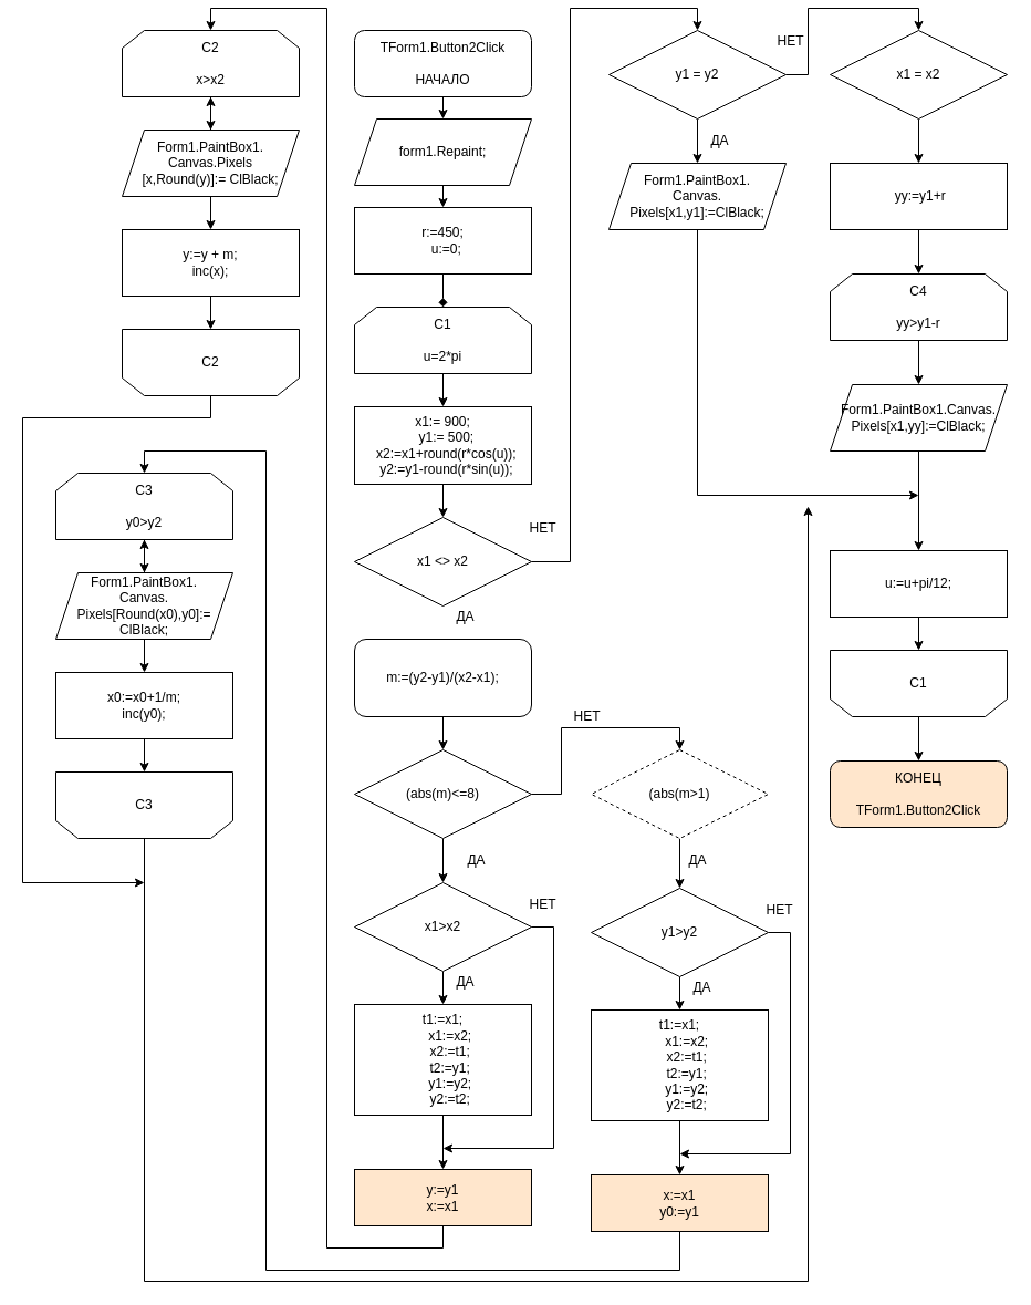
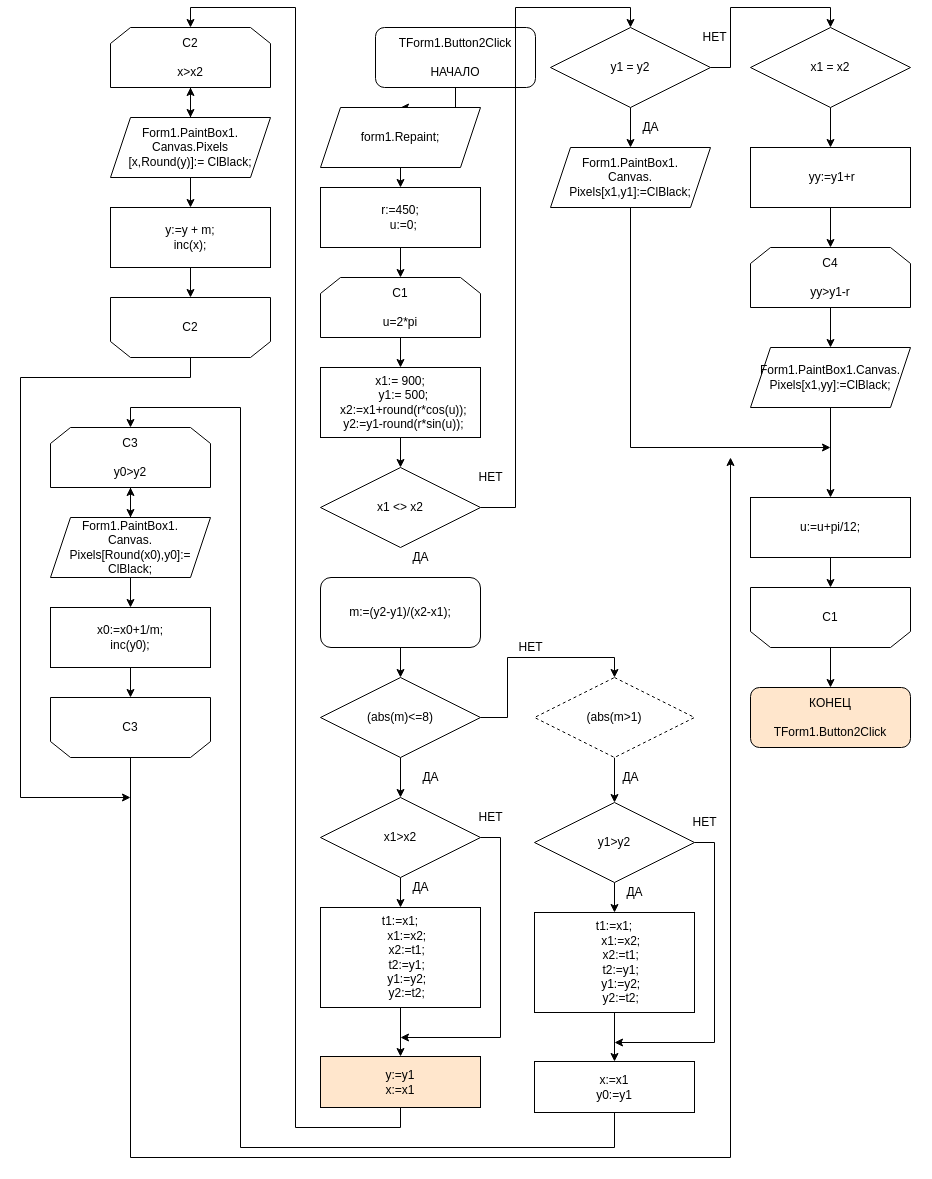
  <mxCell id="0" />
  <mxCell id="1" parent="0" />
  <mxCell id="2" style="edgeStyle=orthogonalEdgeStyle;rounded=0;orthogonalLoop=1;jettySize=auto;html=1;exitX=0.5;exitY=1;exitDx=0;exitDy=0;entryX=0.5;entryY=0;entryDx=0;entryDy=0;" edge="1" parent="1" source="3" target="5"><mxGeometry relative="1" as="geometry" /></mxCell>
- <mxCell id="3" value="TForm1.Button2Click&lt;br&gt;&lt;br&gt;НАЧАЛО" style="rounded=1;whiteSpace=wrap;html=1;" vertex="1" parent="1"><mxGeometry x="320" y="20" width="160" height="60" as="geometry" /></mxCell>
+ <mxCell id="3" value="TForm1.Button2Click&lt;br&gt;&lt;br&gt;НАЧАЛО" style="rounded=1;whiteSpace=wrap;html=1;" vertex="1" parent="1"><mxGeometry x="375" y="20" width="160" height="60" as="geometry" /></mxCell>
  <mxCell id="4" style="edgeStyle=orthogonalEdgeStyle;rounded=0;orthogonalLoop=1;jettySize=auto;html=1;exitX=0.5;exitY=1;exitDx=0;exitDy=0;entryX=0.5;entryY=0;entryDx=0;entryDy=0;" edge="1" parent="1" source="5" target="7"><mxGeometry relative="1" as="geometry" /></mxCell>
  <mxCell id="5" value="form1.Repaint;" style="shape=parallelogram;perimeter=parallelogramPerimeter;whiteSpace=wrap;html=1;fixedSize=1;" vertex="1" parent="1"><mxGeometry x="320" y="100" width="160" height="60" as="geometry" /></mxCell>
- <mxCell id="6" style="edgeStyle=orthogonalEdgeStyle;rounded=0;orthogonalLoop=1;jettySize=auto;html=1;exitX=0.5;exitY=1;exitDx=0;exitDy=0;entryX=0.5;entryY=0;entryDx=0;entryDy=0;endArrow=diamond;" edge="1" parent="1" source="7" target="9"><mxGeometry relative="1" as="geometry" /></mxCell>
+ <mxCell id="6" style="edgeStyle=orthogonalEdgeStyle;rounded=0;orthogonalLoop=1;jettySize=auto;html=1;exitX=0.5;exitY=1;exitDx=0;exitDy=0;entryX=0.5;entryY=0;entryDx=0;entryDy=0;" edge="1" parent="1" source="7" target="9"><mxGeometry relative="1" as="geometry" /></mxCell>
  <mxCell id="7" value="r:=450;&#10;  u:=0;" style="rounded=0;whiteSpace=wrap;html=1;" vertex="1" parent="1"><mxGeometry x="320" y="180" width="160" height="60" as="geometry" /></mxCell>
  <mxCell id="8" style="edgeStyle=orthogonalEdgeStyle;rounded=0;orthogonalLoop=1;jettySize=auto;html=1;exitX=0.5;exitY=1;exitDx=0;exitDy=0;entryX=0.5;entryY=0;entryDx=0;entryDy=0;" edge="1" parent="1" source="9" target="11"><mxGeometry relative="1" as="geometry" /></mxCell>
  <mxCell id="9" value="С1&lt;br&gt;&lt;br&gt;u=2*pi" style="shape=loopLimit;whiteSpace=wrap;html=1;" vertex="1" parent="1"><mxGeometry x="320" y="270" width="160" height="60" as="geometry" /></mxCell>
  <mxCell id="10" style="edgeStyle=orthogonalEdgeStyle;rounded=0;orthogonalLoop=1;jettySize=auto;html=1;exitX=0.5;exitY=1;exitDx=0;exitDy=0;entryX=0.5;entryY=0;entryDx=0;entryDy=0;" edge="1" parent="1" source="11" target="13"><mxGeometry relative="1" as="geometry" /></mxCell>
  <mxCell id="11" value="&lt;div&gt;x1:= 900;&lt;/div&gt;&lt;div&gt;&amp;nbsp; y1:= 500;&lt;/div&gt;&lt;div&gt;&amp;nbsp; x2:=x1+round(r*cos(u));&lt;/div&gt;&lt;div&gt;&amp;nbsp; y2:=y1-round(r*sin(u));&lt;/div&gt;" style="rounded=0;whiteSpace=wrap;html=1;" vertex="1" parent="1"><mxGeometry x="320" y="360" width="160" height="70" as="geometry" /></mxCell>
  <mxCell id="12" style="edgeStyle=orthogonalEdgeStyle;rounded=0;orthogonalLoop=1;jettySize=auto;html=1;exitX=1;exitY=0.5;exitDx=0;exitDy=0;entryX=0.5;entryY=0;entryDx=0;entryDy=0;" edge="1" parent="1" source="13" target="62"><mxGeometry relative="1" as="geometry" /></mxCell>
  <mxCell id="13" value="x1 &amp;lt;&amp;gt; x2" style="rhombus;whiteSpace=wrap;html=1;" vertex="1" parent="1"><mxGeometry x="320" y="460" width="160" height="80" as="geometry" /></mxCell>
  <mxCell id="14" style="edgeStyle=orthogonalEdgeStyle;rounded=0;orthogonalLoop=1;jettySize=auto;html=1;exitX=0.5;exitY=1;exitDx=0;exitDy=0;entryX=0.5;entryY=0;entryDx=0;entryDy=0;" edge="1" parent="1" source="15" target="19"><mxGeometry relative="1" as="geometry" /></mxCell>
  <mxCell id="15" value="m:=(y2-y1)/(x2-x1);" style="whiteSpace=wrap;html=1;rounded=1;" vertex="1" parent="1"><mxGeometry x="320" y="570" width="160" height="70" as="geometry" /></mxCell>
  <mxCell id="16" value="ДА" style="text;html=1;align=center;verticalAlign=middle;resizable=0;points=[];autosize=1;strokeColor=none;fillColor=none;" vertex="1" parent="1"><mxGeometry x="405" y="540" width="30" height="20" as="geometry" /></mxCell>
  <mxCell id="17" style="edgeStyle=orthogonalEdgeStyle;rounded=0;orthogonalLoop=1;jettySize=auto;html=1;exitX=0.5;exitY=1;exitDx=0;exitDy=0;" edge="1" parent="1" source="19" target="22"><mxGeometry relative="1" as="geometry" /></mxCell>
  <mxCell id="18" style="edgeStyle=orthogonalEdgeStyle;rounded=0;orthogonalLoop=1;jettySize=auto;html=1;exitX=1;exitY=0.5;exitDx=0;exitDy=0;entryX=0.5;entryY=0;entryDx=0;entryDy=0;" edge="1" parent="1" source="19" target="31"><mxGeometry relative="1" as="geometry" /></mxCell>
  <mxCell id="19" value="(abs(m)&amp;lt;=8)" style="rhombus;whiteSpace=wrap;html=1;" vertex="1" parent="1"><mxGeometry x="320" y="670" width="160" height="80" as="geometry" /></mxCell>
  <mxCell id="20" style="edgeStyle=orthogonalEdgeStyle;rounded=0;orthogonalLoop=1;jettySize=auto;html=1;exitX=0.5;exitY=1;exitDx=0;exitDy=0;entryX=0.5;entryY=0;entryDx=0;entryDy=0;" edge="1" parent="1" source="22" target="25"><mxGeometry relative="1" as="geometry" /></mxCell>
  <mxCell id="21" style="edgeStyle=orthogonalEdgeStyle;rounded=0;orthogonalLoop=1;jettySize=auto;html=1;exitX=1;exitY=0.5;exitDx=0;exitDy=0;" edge="1" parent="1" source="22"><mxGeometry relative="1" as="geometry"><mxPoint x="400" y="1030" as="targetPoint" /><Array as="points"><mxPoint x="500" y="830" /><mxPoint x="500" y="1030" /></Array></mxGeometry></mxCell>
  <mxCell id="22" value="x1&amp;gt;x2" style="rhombus;whiteSpace=wrap;html=1;" vertex="1" parent="1"><mxGeometry x="320" y="790" width="160" height="80" as="geometry" /></mxCell>
  <mxCell id="23" value="ДА" style="text;html=1;align=center;verticalAlign=middle;resizable=0;points=[];autosize=1;strokeColor=none;fillColor=none;" vertex="1" parent="1"><mxGeometry x="415" y="760" width="30" height="20" as="geometry" /></mxCell>
  <mxCell id="24" style="edgeStyle=orthogonalEdgeStyle;rounded=0;orthogonalLoop=1;jettySize=auto;html=1;exitX=0.5;exitY=1;exitDx=0;exitDy=0;entryX=0.5;entryY=0;entryDx=0;entryDy=0;" edge="1" parent="1" source="25" target="28"><mxGeometry relative="1" as="geometry" /></mxCell>
  <mxCell id="25" value="&lt;div&gt;t1:=x1;&lt;/div&gt;&lt;div&gt;&amp;nbsp; &amp;nbsp; x1:=x2;&lt;/div&gt;&lt;div&gt;&amp;nbsp; &amp;nbsp; x2:=t1;&lt;/div&gt;&lt;div&gt;&amp;nbsp; &amp;nbsp; t2:=y1;&lt;/div&gt;&lt;div&gt;&amp;nbsp; &amp;nbsp; y1:=y2;&lt;/div&gt;&lt;div&gt;&amp;nbsp; &amp;nbsp; y2:=t2;&lt;/div&gt;" style="rounded=0;whiteSpace=wrap;html=1;" vertex="1" parent="1"><mxGeometry x="320" y="900" width="160" height="100" as="geometry" /></mxCell>
  <mxCell id="26" value="ДА" style="text;html=1;align=center;verticalAlign=middle;resizable=0;points=[];autosize=1;strokeColor=none;fillColor=none;" vertex="1" parent="1"><mxGeometry x="405" y="870" width="30" height="20" as="geometry" /></mxCell>
  <mxCell id="27" style="edgeStyle=orthogonalEdgeStyle;rounded=0;orthogonalLoop=1;jettySize=auto;html=1;exitX=0.5;exitY=1;exitDx=0;exitDy=0;entryX=0.5;entryY=0;entryDx=0;entryDy=0;" edge="1" parent="1" source="28" target="34"><mxGeometry relative="1" as="geometry" /></mxCell>
  <mxCell id="28" value="y:=y1&lt;br&gt;x:=x1" style="rounded=0;whiteSpace=wrap;html=1;fillColor=#ffe6cc;" vertex="1" parent="1"><mxGeometry x="320" y="1049" width="160" height="51" as="geometry" /></mxCell>
  <mxCell id="29" value="НЕТ" style="text;html=1;align=center;verticalAlign=middle;resizable=0;points=[];autosize=1;strokeColor=none;fillColor=none;" vertex="1" parent="1"><mxGeometry x="470" y="800" width="40" height="20" as="geometry" /></mxCell>
  <mxCell id="30" style="edgeStyle=orthogonalEdgeStyle;rounded=0;orthogonalLoop=1;jettySize=auto;html=1;exitX=0.5;exitY=1;exitDx=0;exitDy=0;entryX=0.5;entryY=0;entryDx=0;entryDy=0;" edge="1" parent="1" source="31" target="44"><mxGeometry relative="1" as="geometry" /></mxCell>
  <mxCell id="31" value="(abs(m&amp;gt;1)" style="rhombus;whiteSpace=wrap;html=1;dashed=1;" vertex="1" parent="1"><mxGeometry x="534" y="670" width="160" height="80" as="geometry" /></mxCell>
  <mxCell id="32" value="НЕТ" style="text;html=1;align=center;verticalAlign=middle;resizable=0;points=[];autosize=1;strokeColor=none;fillColor=none;" vertex="1" parent="1"><mxGeometry x="510" y="630" width="40" height="20" as="geometry" /></mxCell>
  <mxCell id="33" style="edgeStyle=orthogonalEdgeStyle;rounded=0;orthogonalLoop=1;jettySize=auto;html=1;exitX=0.5;exitY=1;exitDx=0;exitDy=0;entryX=0.5;entryY=0;entryDx=0;entryDy=0;" edge="1" parent="1" source="34" target="37"><mxGeometry relative="1" as="geometry" /></mxCell>
  <mxCell id="34" value="С2&lt;br&gt;&lt;br&gt;x&amp;gt;x2" style="shape=loopLimit;whiteSpace=wrap;html=1;" vertex="1" parent="1"><mxGeometry x="110" y="20" width="160" height="60" as="geometry" /></mxCell>
  <mxCell id="35" style="edgeStyle=orthogonalEdgeStyle;rounded=0;orthogonalLoop=1;jettySize=auto;html=1;exitX=0.5;exitY=1;exitDx=0;exitDy=0;entryX=0.5;entryY=0;entryDx=0;entryDy=0;" edge="1" parent="1" source="37" target="39"><mxGeometry relative="1" as="geometry" /></mxCell>
  <mxCell id="36" value="" style="edgeStyle=orthogonalEdgeStyle;rounded=0;orthogonalLoop=1;jettySize=auto;html=1;" edge="1" parent="1" source="37" target="34"><mxGeometry relative="1" as="geometry" /></mxCell>
  <mxCell id="37" value="Form1.PaintBox1.&lt;br&gt;Canvas.Pixels&lt;br&gt;[x,Round(y)]:= ClBlack;" style="shape=parallelogram;perimeter=parallelogramPerimeter;whiteSpace=wrap;html=1;fixedSize=1;" vertex="1" parent="1"><mxGeometry x="110" y="110" width="160" height="60" as="geometry" /></mxCell>
  <mxCell id="38" style="edgeStyle=orthogonalEdgeStyle;rounded=0;orthogonalLoop=1;jettySize=auto;html=1;exitX=0.5;exitY=1;exitDx=0;exitDy=0;entryX=0.5;entryY=1;entryDx=0;entryDy=0;" edge="1" parent="1" source="39" target="41"><mxGeometry relative="1" as="geometry" /></mxCell>
  <mxCell id="39" value="y:=y + m;&lt;br&gt;inc(x);" style="rounded=0;whiteSpace=wrap;html=1;" vertex="1" parent="1"><mxGeometry x="110" y="200" width="160" height="60" as="geometry" /></mxCell>
  <mxCell id="40" style="edgeStyle=orthogonalEdgeStyle;rounded=0;orthogonalLoop=1;jettySize=auto;html=1;exitX=0.5;exitY=0;exitDx=0;exitDy=0;" edge="1" parent="1" source="41"><mxGeometry relative="1" as="geometry"><mxPoint x="130" y="790" as="targetPoint" /><Array as="points"><mxPoint x="190" y="370" /><mxPoint x="20" y="370" /><mxPoint x="20" y="790" /></Array></mxGeometry></mxCell>
  <mxCell id="41" value="С2" style="shape=loopLimit;whiteSpace=wrap;html=1;direction=west;" vertex="1" parent="1"><mxGeometry x="110" y="290" width="160" height="60" as="geometry" /></mxCell>
  <mxCell id="42" style="edgeStyle=orthogonalEdgeStyle;rounded=0;orthogonalLoop=1;jettySize=auto;html=1;exitX=0.5;exitY=1;exitDx=0;exitDy=0;entryX=0.5;entryY=0;entryDx=0;entryDy=0;" edge="1" parent="1" source="44" target="46"><mxGeometry relative="1" as="geometry" /></mxCell>
  <mxCell id="43" style="edgeStyle=orthogonalEdgeStyle;rounded=0;orthogonalLoop=1;jettySize=auto;html=1;exitX=1;exitY=0.5;exitDx=0;exitDy=0;" edge="1" parent="1" source="44"><mxGeometry relative="1" as="geometry"><mxPoint x="614" y="1035" as="targetPoint" /><Array as="points"><mxPoint x="714" y="835" /><mxPoint x="714" y="1035" /></Array></mxGeometry></mxCell>
  <mxCell id="44" value="y1&amp;gt;y2" style="rhombus;whiteSpace=wrap;html=1;" vertex="1" parent="1"><mxGeometry x="534" y="795" width="160" height="80" as="geometry" /></mxCell>
  <mxCell id="45" style="edgeStyle=orthogonalEdgeStyle;rounded=0;orthogonalLoop=1;jettySize=auto;html=1;exitX=0.5;exitY=1;exitDx=0;exitDy=0;entryX=0.5;entryY=0;entryDx=0;entryDy=0;" edge="1" parent="1" source="46" target="49"><mxGeometry relative="1" as="geometry" /></mxCell>
  <mxCell id="46" value="&lt;div&gt;t1:=x1;&lt;/div&gt;&lt;div&gt;&amp;nbsp; &amp;nbsp; x1:=x2;&lt;/div&gt;&lt;div&gt;&amp;nbsp; &amp;nbsp; x2:=t1;&lt;/div&gt;&lt;div&gt;&amp;nbsp; &amp;nbsp; t2:=y1;&lt;/div&gt;&lt;div&gt;&amp;nbsp; &amp;nbsp; y1:=y2;&lt;/div&gt;&lt;div&gt;&amp;nbsp; &amp;nbsp; y2:=t2;&lt;/div&gt;" style="rounded=0;whiteSpace=wrap;html=1;" vertex="1" parent="1"><mxGeometry x="534" y="905" width="160" height="100" as="geometry" /></mxCell>
  <mxCell id="47" value="ДА" style="text;html=1;align=center;verticalAlign=middle;resizable=0;points=[];autosize=1;strokeColor=none;fillColor=none;" vertex="1" parent="1"><mxGeometry x="619" y="875" width="30" height="20" as="geometry" /></mxCell>
  <mxCell id="48" style="edgeStyle=orthogonalEdgeStyle;rounded=0;orthogonalLoop=1;jettySize=auto;html=1;exitX=0.5;exitY=1;exitDx=0;exitDy=0;entryX=0.5;entryY=0;entryDx=0;entryDy=0;" edge="1" parent="1" source="49" target="52"><mxGeometry relative="1" as="geometry"><Array as="points"><mxPoint x="614" y="1140" /><mxPoint x="240" y="1140" /><mxPoint x="240" y="400" /><mxPoint x="130" y="400" /></Array></mxGeometry></mxCell>
- <mxCell id="49" value="x:=x1&lt;br&gt;y0:=y1" style="rounded=0;whiteSpace=wrap;html=1;fillColor=#ffe6cc;" vertex="1" parent="1"><mxGeometry x="534" y="1054" width="160" height="51" as="geometry" /></mxCell>
+ <mxCell id="49" value="x:=x1&lt;br&gt;y0:=y1" style="rounded=0;whiteSpace=wrap;html=1;" vertex="1" parent="1"><mxGeometry x="534" y="1054" width="160" height="51" as="geometry" /></mxCell>
  <mxCell id="50" value="НЕТ" style="text;html=1;align=center;verticalAlign=middle;resizable=0;points=[];autosize=1;strokeColor=none;fillColor=none;" vertex="1" parent="1"><mxGeometry x="684" y="805" width="40" height="20" as="geometry" /></mxCell>
  <mxCell id="51" style="edgeStyle=orthogonalEdgeStyle;rounded=0;orthogonalLoop=1;jettySize=auto;html=1;exitX=0.5;exitY=1;exitDx=0;exitDy=0;entryX=0.5;entryY=0;entryDx=0;entryDy=0;" edge="1" parent="1" source="52" target="55"><mxGeometry relative="1" as="geometry" /></mxCell>
  <mxCell id="52" value="С3&lt;br&gt;&lt;br&gt;y0&amp;gt;y2" style="shape=loopLimit;whiteSpace=wrap;html=1;" vertex="1" parent="1"><mxGeometry x="50" y="420" width="160" height="60" as="geometry" /></mxCell>
  <mxCell id="53" style="edgeStyle=orthogonalEdgeStyle;rounded=0;orthogonalLoop=1;jettySize=auto;html=1;exitX=0.5;exitY=1;exitDx=0;exitDy=0;entryX=0.5;entryY=0;entryDx=0;entryDy=0;" edge="1" parent="1" source="55" target="57"><mxGeometry relative="1" as="geometry" /></mxCell>
  <mxCell id="54" value="" style="edgeStyle=orthogonalEdgeStyle;rounded=0;orthogonalLoop=1;jettySize=auto;html=1;" edge="1" parent="1" source="55" target="52"><mxGeometry relative="1" as="geometry" /></mxCell>
  <mxCell id="55" value="Form1.PaintBox1.&lt;br&gt;Canvas.&lt;br&gt;Pixels[Round(x0),y0]:= ClBlack;" style="shape=parallelogram;perimeter=parallelogramPerimeter;whiteSpace=wrap;html=1;fixedSize=1;" vertex="1" parent="1"><mxGeometry x="50" y="510" width="160" height="60" as="geometry" /></mxCell>
  <mxCell id="56" style="edgeStyle=orthogonalEdgeStyle;rounded=0;orthogonalLoop=1;jettySize=auto;html=1;exitX=0.5;exitY=1;exitDx=0;exitDy=0;entryX=0.5;entryY=1;entryDx=0;entryDy=0;" edge="1" parent="1" source="57" target="59"><mxGeometry relative="1" as="geometry" /></mxCell>
  <mxCell id="57" value="x0:=x0+1/m;&lt;br&gt;inc(y0);" style="rounded=0;whiteSpace=wrap;html=1;" vertex="1" parent="1"><mxGeometry x="50" y="600" width="160" height="60" as="geometry" /></mxCell>
  <mxCell id="58" style="edgeStyle=orthogonalEdgeStyle;rounded=0;orthogonalLoop=1;jettySize=auto;html=1;exitX=0.5;exitY=0;exitDx=0;exitDy=0;" edge="1" parent="1" source="59"><mxGeometry relative="1" as="geometry"><mxPoint x="730" y="450" as="targetPoint" /><Array as="points"><mxPoint x="130" y="1150" /><mxPoint x="730" y="1150" /></Array></mxGeometry></mxCell>
  <mxCell id="59" value="C3" style="shape=loopLimit;whiteSpace=wrap;html=1;direction=west;" vertex="1" parent="1"><mxGeometry x="50" y="690" width="160" height="60" as="geometry" /></mxCell>
  <mxCell id="60" style="edgeStyle=orthogonalEdgeStyle;rounded=0;orthogonalLoop=1;jettySize=auto;html=1;exitX=0.5;exitY=1;exitDx=0;exitDy=0;entryX=0.5;entryY=0;entryDx=0;entryDy=0;" edge="1" parent="1" source="62" target="66"><mxGeometry relative="1" as="geometry" /></mxCell>
  <mxCell id="61" style="edgeStyle=orthogonalEdgeStyle;rounded=0;orthogonalLoop=1;jettySize=auto;html=1;entryX=0.5;entryY=0;entryDx=0;entryDy=0;" edge="1" parent="1" source="62" target="69"><mxGeometry relative="1" as="geometry" /></mxCell>
  <mxCell id="62" value="y1 = y2" style="rhombus;whiteSpace=wrap;html=1;" vertex="1" parent="1"><mxGeometry x="550" y="20" width="160" height="80" as="geometry" /></mxCell>
  <mxCell id="63" value="НЕТ" style="text;html=1;align=center;verticalAlign=middle;resizable=0;points=[];autosize=1;strokeColor=none;fillColor=none;" vertex="1" parent="1"><mxGeometry x="470" y="460" width="40" height="20" as="geometry" /></mxCell>
  <mxCell id="64" value="ДА" style="text;html=1;align=center;verticalAlign=middle;resizable=0;points=[];autosize=1;strokeColor=none;fillColor=none;" vertex="1" parent="1"><mxGeometry x="615" y="760" width="30" height="20" as="geometry" /></mxCell>
  <mxCell id="65" style="edgeStyle=orthogonalEdgeStyle;rounded=0;orthogonalLoop=1;jettySize=auto;html=1;exitX=0.5;exitY=1;exitDx=0;exitDy=0;" edge="1" parent="1" source="66"><mxGeometry relative="1" as="geometry"><mxPoint x="830" y="440" as="targetPoint" /><Array as="points"><mxPoint x="630" y="440" /></Array></mxGeometry></mxCell>
  <mxCell id="66" value="Form1.PaintBox1.&lt;br&gt;Canvas.&lt;br&gt;Pixels[x1,y1]:=ClBlack;" style="shape=parallelogram;perimeter=parallelogramPerimeter;whiteSpace=wrap;html=1;fixedSize=1;" vertex="1" parent="1"><mxGeometry x="550" y="140" width="160" height="60" as="geometry" /></mxCell>
  <mxCell id="67" value="ДА" style="text;html=1;align=center;verticalAlign=middle;resizable=0;points=[];autosize=1;strokeColor=none;fillColor=none;" vertex="1" parent="1"><mxGeometry x="635" y="110" width="30" height="20" as="geometry" /></mxCell>
  <mxCell id="68" style="edgeStyle=orthogonalEdgeStyle;rounded=0;orthogonalLoop=1;jettySize=auto;html=1;exitX=0.5;exitY=1;exitDx=0;exitDy=0;entryX=0.5;entryY=0;entryDx=0;entryDy=0;" edge="1" parent="1" source="69" target="71"><mxGeometry relative="1" as="geometry" /></mxCell>
  <mxCell id="69" value="x1 = x2" style="rhombus;whiteSpace=wrap;html=1;" vertex="1" parent="1"><mxGeometry x="750" y="20" width="160" height="80" as="geometry" /></mxCell>
  <mxCell id="70" style="edgeStyle=orthogonalEdgeStyle;rounded=0;orthogonalLoop=1;jettySize=auto;html=1;exitX=0.5;exitY=1;exitDx=0;exitDy=0;entryX=0.5;entryY=0;entryDx=0;entryDy=0;" edge="1" parent="1" source="71" target="74"><mxGeometry relative="1" as="geometry" /></mxCell>
  <mxCell id="71" value="&amp;nbsp;yy:=y1+r" style="rounded=0;whiteSpace=wrap;html=1;" vertex="1" parent="1"><mxGeometry x="750" y="140" width="160" height="60" as="geometry" /></mxCell>
  <mxCell id="72" value="НЕТ" style="text;html=1;align=center;verticalAlign=middle;resizable=0;points=[];autosize=1;strokeColor=none;fillColor=none;" vertex="1" parent="1"><mxGeometry x="694" y="20" width="40" height="20" as="geometry" /></mxCell>
  <mxCell id="73" style="edgeStyle=orthogonalEdgeStyle;rounded=0;orthogonalLoop=1;jettySize=auto;html=1;exitX=0.5;exitY=1;exitDx=0;exitDy=0;" edge="1" parent="1" source="74" target="76"><mxGeometry relative="1" as="geometry" /></mxCell>
  <mxCell id="74" value="С4&lt;br&gt;&lt;br&gt;yy&amp;gt;y1-r" style="shape=loopLimit;whiteSpace=wrap;html=1;" vertex="1" parent="1"><mxGeometry x="750" y="240" width="160" height="60" as="geometry" /></mxCell>
  <mxCell id="75" style="edgeStyle=orthogonalEdgeStyle;rounded=0;orthogonalLoop=1;jettySize=auto;html=1;exitX=0.5;exitY=1;exitDx=0;exitDy=0;entryX=0.5;entryY=0;entryDx=0;entryDy=0;" edge="1" parent="1" source="76" target="78"><mxGeometry relative="1" as="geometry" /></mxCell>
  <mxCell id="76" value="Form1.PaintBox1.Canvas.&lt;br&gt;Pixels[x1,yy]:=ClBlack;" style="shape=parallelogram;perimeter=parallelogramPerimeter;whiteSpace=wrap;html=1;fixedSize=1;" vertex="1" parent="1"><mxGeometry x="750" y="340" width="160" height="60" as="geometry" /></mxCell>
  <mxCell id="77" style="edgeStyle=orthogonalEdgeStyle;rounded=0;orthogonalLoop=1;jettySize=auto;html=1;exitX=0.5;exitY=1;exitDx=0;exitDy=0;entryX=0.5;entryY=1;entryDx=0;entryDy=0;" edge="1" parent="1" source="78" target="80"><mxGeometry relative="1" as="geometry" /></mxCell>
  <mxCell id="78" value="u:=u+pi/12;" style="rounded=0;whiteSpace=wrap;html=1;" vertex="1" parent="1"><mxGeometry x="750" y="490" width="160" height="60" as="geometry" /></mxCell>
  <mxCell id="79" style="edgeStyle=orthogonalEdgeStyle;rounded=0;orthogonalLoop=1;jettySize=auto;html=1;exitX=0.5;exitY=0;exitDx=0;exitDy=0;entryX=0.5;entryY=0;entryDx=0;entryDy=0;" edge="1" parent="1" source="80" target="81"><mxGeometry relative="1" as="geometry" /></mxCell>
  <mxCell id="80" value="С1" style="shape=loopLimit;whiteSpace=wrap;html=1;direction=west;" vertex="1" parent="1"><mxGeometry x="750" y="580" width="160" height="60" as="geometry" /></mxCell>
  <mxCell id="81" value="КОНЕЦ&lt;br&gt;&lt;br&gt;TForm1.Button2Click" style="rounded=1;whiteSpace=wrap;html=1;fillColor=#ffe6cc;" vertex="1" parent="1"><mxGeometry x="750" y="680" width="160" height="60" as="geometry" /></mxCell>
